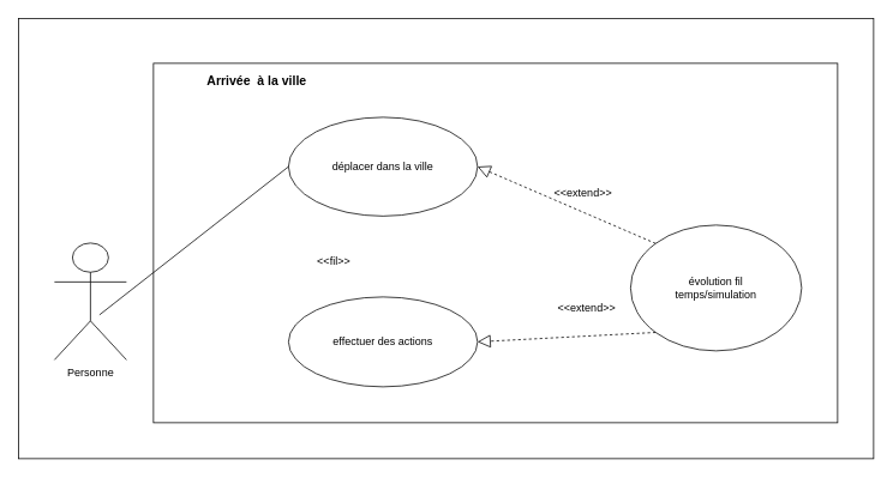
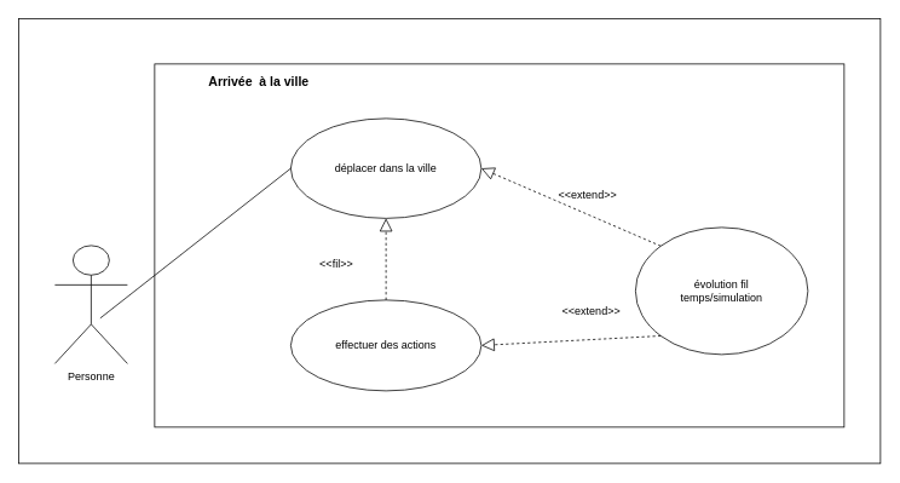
  <mxCell id="0" style=";html=1;" />
  <mxCell id="1" style=";html=1;" parent="0" />
  <mxCell id="2" value="" style="rounded=0;whiteSpace=wrap;html=1;fillColor=none;" parent="1" vertex="1"><mxGeometry x="20" y="20" width="950" height="490" as="geometry" /></mxCell>
  <mxCell id="3" value="" style="rounded=0;whiteSpace=wrap;html=1;fillColor=none;" parent="1" vertex="1"><mxGeometry x="170" y="70" width="760" height="400" as="geometry" /></mxCell>
  <mxCell id="4" value="Personne" style="shape=umlActor;verticalLabelPosition=bottom;verticalAlign=top;html=1;outlineConnect=0;" parent="1" vertex="1"><mxGeometry x="60" y="270" width="80" height="130" as="geometry" /></mxCell>
  <mxCell id="5" value="déplacer dans la ville" style="ellipse;whiteSpace=wrap;html=1;" parent="1" vertex="1"><mxGeometry x="320" y="130" width="210" height="110" as="geometry" /></mxCell>
  <mxCell id="6" value="effectuer des actions" style="ellipse;whiteSpace=wrap;html=1;" parent="1" vertex="1"><mxGeometry x="320" y="330" width="210" height="100" as="geometry" /></mxCell>
  <mxCell id="7" value="évolution fil &lt;br&gt;temps/simulation" style="ellipse;whiteSpace=wrap;html=1;" parent="1" vertex="1"><mxGeometry x="700" y="250" width="190" height="140" as="geometry" /></mxCell>
  <mxCell id="8" value="" style="endArrow=none;html=1;exitX=0.625;exitY=0.615;exitDx=0;exitDy=0;exitPerimeter=0;entryX=0;entryY=0.5;entryDx=0;entryDy=0;" parent="1" source="4" target="5" edge="1"><mxGeometry width="50" height="50" relative="1" as="geometry"><mxPoint x="600" y="350" as="sourcePoint" /><mxPoint x="310" y="200" as="targetPoint" /></mxGeometry></mxCell>
  <mxCell id="9" value="&amp;lt;&amp;lt;fil&amp;gt;&amp;gt;" style="text;html=1;align=center;verticalAlign=middle;resizable=0;points=[];autosize=1;" parent="1" vertex="1"><mxGeometry x="330" y="280" width="80" height="20" as="geometry" /></mxCell>
  <mxCell id="10" value="&amp;lt;&amp;lt;extend&amp;gt;&amp;gt;" style="text;html=1;align=center;verticalAlign=middle;resizable=0;points=[];autosize=1;" parent="1" vertex="1"><mxGeometry x="607" y="204" width="80" height="20" as="geometry" /></mxCell>
  <mxCell id="11" value="&amp;lt;&amp;lt;extend&amp;gt;&amp;gt;" style="text;html=1;align=center;verticalAlign=middle;resizable=0;points=[];autosize=1;" parent="1" vertex="1"><mxGeometry x="611" y="333" width="80" height="20" as="geometry" /></mxCell>
  <mxCell id="12" value="&lt;font style=&quot;font-size: 14px&quot;&gt;&lt;b&gt;Arrivée&amp;nbsp; à la ville&lt;/b&gt;&lt;/font&gt;" style="text;html=1;strokeColor=none;fillColor=none;align=center;verticalAlign=middle;whiteSpace=wrap;rounded=0;" parent="1" vertex="1"><mxGeometry x="190" y="80" width="190" height="20" as="geometry" /></mxCell>
+ <mxCell id="13" value="" style="endArrow=block;dashed=1;endFill=0;endSize=12;html=1;exitX=0.5;exitY=0;exitDx=0;exitDy=0;entryX=0.5;entryY=1;entryDx=0;entryDy=0;" edge="1" parent="1" source="6" target="5"><mxGeometry width="160" relative="1" as="geometry"><mxPoint x="650" y="380" as="sourcePoint" /><mxPoint x="210" y="430" as="targetPoint" /></mxGeometry></mxCell>
  <mxCell id="14" value="" style="endArrow=block;dashed=1;endFill=0;endSize=12;html=1;entryX=1;entryY=0.5;entryDx=0;entryDy=0;exitX=0;exitY=1;exitDx=0;exitDy=0;" edge="1" parent="1" source="7" target="6"><mxGeometry width="160" relative="1" as="geometry"><mxPoint x="650" y="380" as="sourcePoint" /><mxPoint x="810" y="380" as="targetPoint" /></mxGeometry></mxCell>
  <mxCell id="15" value="" style="endArrow=block;dashed=1;endFill=0;endSize=12;html=1;exitX=0;exitY=0;exitDx=0;exitDy=0;entryX=1;entryY=0.5;entryDx=0;entryDy=0;" edge="1" parent="1" source="7" target="5"><mxGeometry width="160" relative="1" as="geometry"><mxPoint x="650" y="380" as="sourcePoint" /><mxPoint x="810" y="380" as="targetPoint" /></mxGeometry></mxCell>
